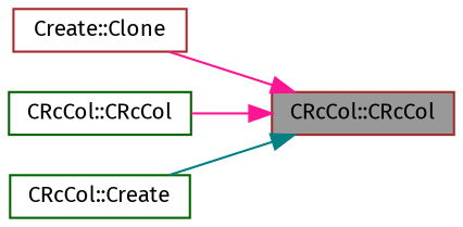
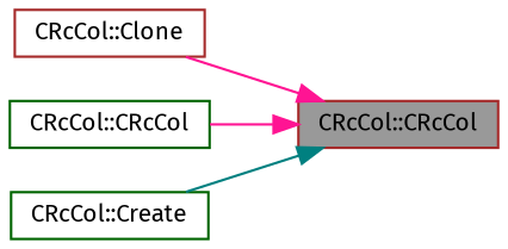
  digraph {
    rankdir=RL
    fontname="Fira Sans"
    node [color=brown fillcolor=white fontname="Fira Sans" fontsize=10 shape=box style=filled]
    edge [color=deeppink dir=back fontname="Fira Sans" fontsize=10 labelfontname=Helvetica labelfontsize=10 style=solid]
    n1 [fillcolor=grey60 fontcolor=black height=0.2 label="CRcCol::CRcCol" width=0.4]
-   n2 [height=0.2 label="Create::Clone" width=0.4]
+   n2 [height=0.2 label="CRcCol::Clone" width=0.4]
    n3 [color=darkgreen height=0.2 label="CRcCol::CRcCol" width=0.4]
    n4 [color=darkgreen height=0.2 label="CRcCol::Create" width=0.4]
    n1 -> n2
    n1 -> n3
    n1 -> n4 [color=teal]
  }
